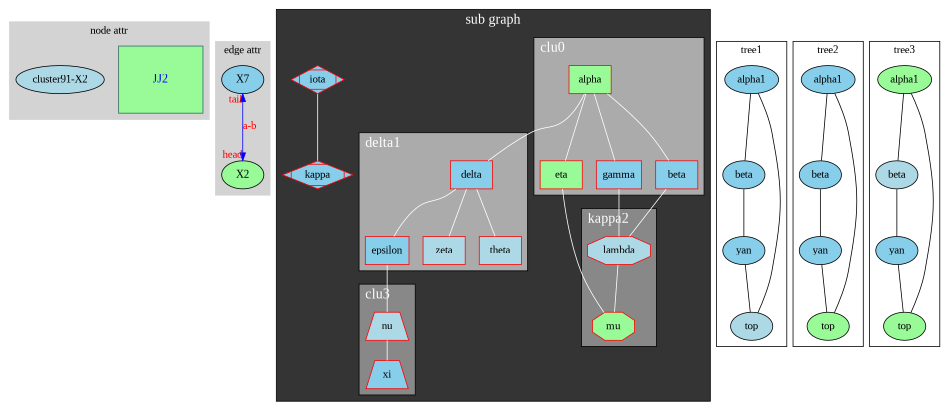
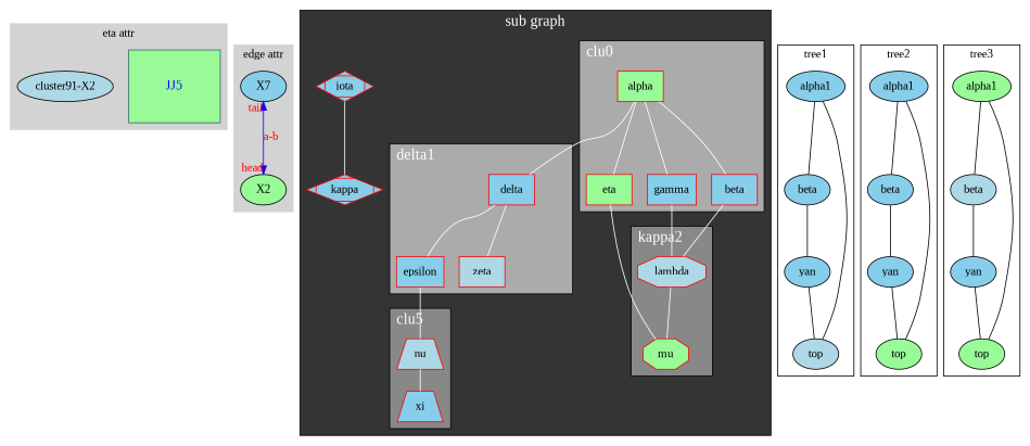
  graph {
    fontname="Liberation Serif"
    node [fillcolor=skyblue fontname="Liberation Serif" style="solid,filled"]
    edge [color=white fontname="Liberation Serif"]
-   n1 [color="#336666" fillcolor=palegreen fixedsize=true fontcolor=blue fontsize=16 height=1.2 label=JJ2 shape=box width=1.5]
+   n1 [color="#336666" fillcolor=palegreen fixedsize=true fontcolor=blue fontsize=16 height=1.2 label=JJ5 shape=box width=1.5]
    n2 [fillcolor=lightblue label="cluster91-X2" style=filled]
    n3 [label=X7 style=filled]
    n4 [fillcolor=palegreen label=X2 style=filled]
    n5 [color=red fillcolor=palegreen label=alpha shape=box]
    n6 [color=red label=beta shape=box]
    n7 [color=red label=gamma shape=box]
    n8 [color=red fillcolor=palegreen label=eta shape=box]
    n9 [color=red label=delta shape=box]
    n10 [color=red label=epsilon shape=box]
    n11 [color=red fillcolor=lightblue label=zeta shape=box]
-   n12 [color=red fillcolor=lightblue label=theta shape=box]
    n13 [color=red fillcolor=lightblue label=lambda shape=octagon]
    n14 [color=red fillcolor=palegreen label=mu shape=octagon]
    n15 [color=red fillcolor=lightblue label=nu shape=trapezium]
    n16 [color=red label=xi shape=trapezium]
    n17 [color=red label=iota shape=Mdiamond]
    n18 [color=red label=kappa shape=Mdiamond]
    n19 [label=alpha1 style=filled]
    n20 [label=beta style=filled]
    n21 [label=yan style=filled]
    n22 [fillcolor=lightblue label=top style=filled]
    n23 [label=alpha1 style=filled]
    n24 [label=beta style=filled]
    n25 [label=yan style=filled]
    n26 [fillcolor=palegreen label=top style=filled]
    n27 [fillcolor=palegreen label=alpha1 style=filled]
    n28 [fillcolor=lightblue label=beta style=filled]
    n29 [label=yan style=filled]
    n30 [fillcolor=palegreen label=top style=filled]
    subgraph cluster_1 {
      color=lightgrey
-     label="node attr"
+     label="eta attr"
      style=filled
      n1
      n2
    }
    subgraph cluster_2 {
      color=lightgrey
      label="edge attr"
      ranksep=1.1
      style=filled
      n3
      n4
    }
    subgraph cluster_3 {
      bgcolor="#343434"
      compound=true
      fontcolor=white
      fontsize=18
      label="sub graph"
      labeljust=c
      labelloc=t
      nodesep=0.5
      rankdir=TB
      ranksep=0.8
      style=filled
      subgraph cluster_4 {
        bgcolor="#343434"
        compound=true
        fillcolor="#ababab"
        fontcolor=white
        fontsize=18
        label=clu0
        labeljust=l
        labelloc=t
        nodesep=0.5
        rankdir=TB
        ranksep=0.8
        style=filled
        n5
        n6
        n7
        n8
      }
      subgraph cluster_5 {
        bgcolor="#343434"
        compound=true
        fillcolor="#ababab"
        fontcolor=white
        fontsize=18
        label=delta1
        labeljust=l
        labelloc=t
        nodesep=0.5
        rankdir=TB
        ranksep=0.8
        style=filled
        n9
        n10
        n11
-       n12
      }
      subgraph cluster_6 {
        bgcolor="#343434"
        compound=true
        fillcolor="#888888"
        fontcolor=white
        fontsize=18
        label=kappa2
        labeljust=l
        labelloc=t
        nodesep=0.5
        rankdir=TB
        ranksep=0.8
        style=filled
        n13
        n14
      }
      subgraph cluster_7 {
        bgcolor="#343434"
        compound=true
        fillcolor="#888888"
        fontcolor=white
        fontsize=18
-       label=clu3
+       label=clu5
        labeljust=l
        labelloc=t
        nodesep=0.5
        rankdir=TB
        ranksep=0.8
        style=filled
        n15
        n16
      }
      subgraph sub_8 {
        bgcolor="#343434"
        compound=true
        fontcolor=white
        fontsize=18
        label="sub graph"
        labeljust=c
        labelloc=t
        nodesep=0.5
        rankdir=TB
        ranksep=0.8
        style=filled
        n17
        n18
      }
    }
    subgraph cluster_9 {
      label=tree1
      n19
      n20
      n21
      n22
    }
    subgraph cluster_10 {
      label=tree2
      n23
      n24
      n25
      n26
    }
    subgraph cluster_11 {
      label=tree3
      n27
      n28
      n29
      n30
    }
    n3 -- n4 [arrowhead=normal arrowsize=1 arrowtail=normal color=blue dir=both fontcolor=red fontsize=14 headlabel=head label="a-b" labelangle=70 labeldistance=2.5 labelfloat=true style=solid taillabel=tail weight=5]
    n5 -- n6
    n5 -- n7
    n5 -- n8
    n5 -- n9
    n6 -- n13
    n7 -- n13
    n8 -- n14
    n9 -- n10
    n9 -- n11
-   n9 -- n12
    n10 -- n15
    n13 -- n14
    n15 -- n16
    n17 -- n18
    n19 -- n20 [color=""]
    n20 -- n21 [color=""]
    n21 -- n22 [color=""]
    n22 -- n19 [color=""]
    n23 -- n24 [color=""]
    n24 -- n25 [color=""]
    n25 -- n26 [color=""]
    n26 -- n23 [color=""]
    n27 -- n28 [color=""]
    n28 -- n29 [color=""]
    n29 -- n30 [color=""]
    n30 -- n27 [color=""]
  }
